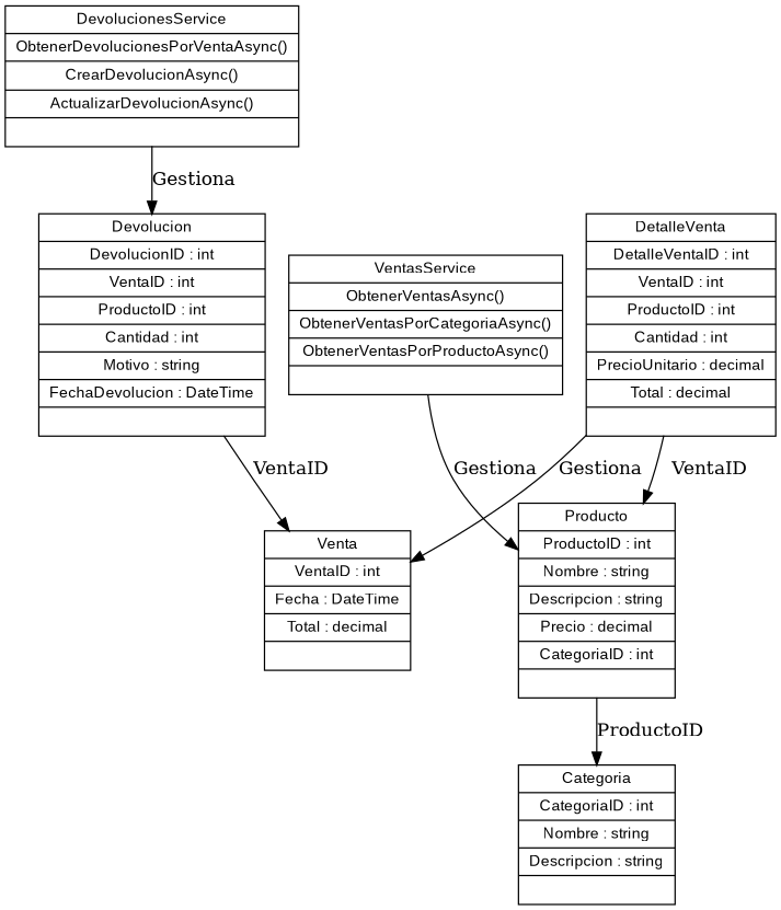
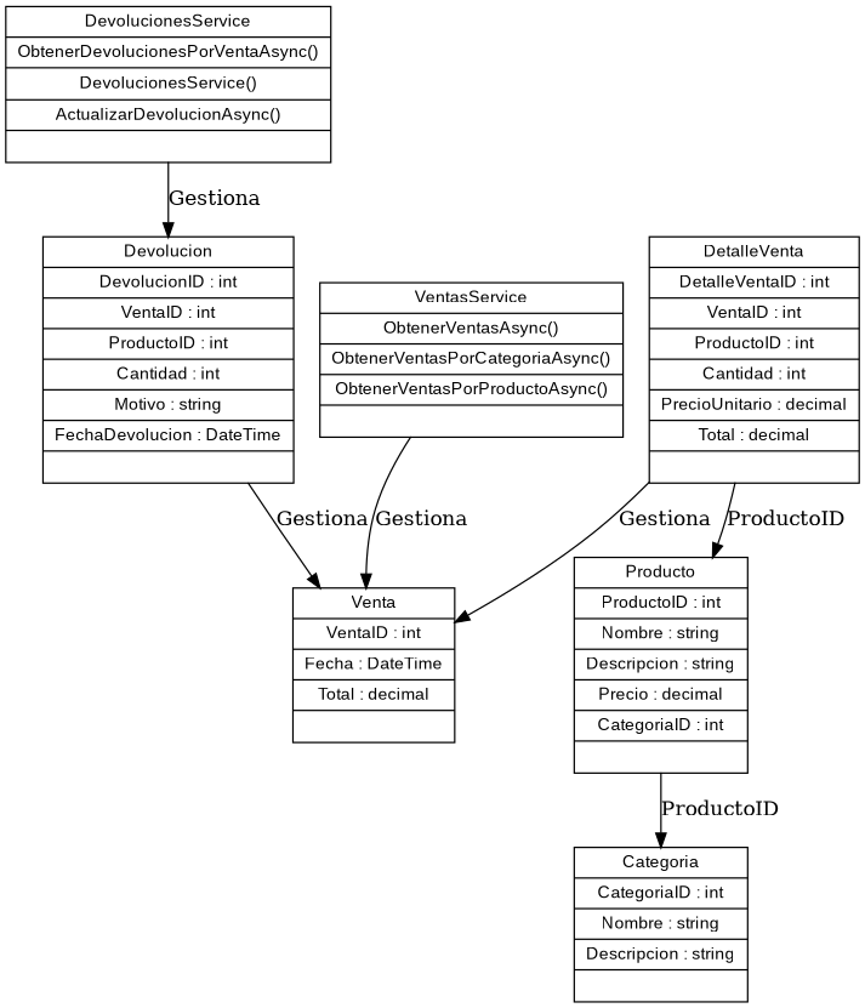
  digraph {
    node [fontname=Arial fontsize=12 shape=record]
    n1 [label="{ Producto | ProductoID : int | Nombre : string | Descripcion : string | Precio : decimal | CategoriaID : int | }"]
    n2 [label="{ Categoria | CategoriaID : int | Nombre : string | Descripcion : string | }"]
    n3 [label="{ Venta | VentaID : int | Fecha : DateTime | Total : decimal | }"]
    n4 [label="{ Devolucion | DevolucionID : int | VentaID : int | ProductoID : int | Cantidad : int | Motivo : string | FechaDevolucion : DateTime | }"]
    n5 [label="{ DetalleVenta | DetalleVentaID : int | VentaID : int | ProductoID : int | Cantidad : int | PrecioUnitario : decimal | Total : decimal | }"]
    n6 [label="{ VentasService | ObtenerVentasAsync() | ObtenerVentasPorCategoriaAsync() | ObtenerVentasPorProductoAsync() | }"]
-   n7 [label="{ DevolucionesService | ObtenerDevolucionesPorVentaAsync() | CrearDevolucionAsync() | ActualizarDevolucionAsync() | }"]
+   n7 [label="{ DevolucionesService | ObtenerDevolucionesPorVentaAsync() | DevolucionesService() | ActualizarDevolucionAsync() | }"]
    n1 -> n2 [label=ProductoID]
-   n4 -> n3 [label=VentaID]
-   n5 -> n1 [label=VentaID]
+   n4 -> n3 [label=Gestiona]
+   n5 -> n1 [label=ProductoID]
    n5 -> n3 [label=Gestiona]
-   n6 -> n1 [label=Gestiona]
+   n6 -> n3 [label=Gestiona]
    n7 -> n4 [label=Gestiona]
  }
